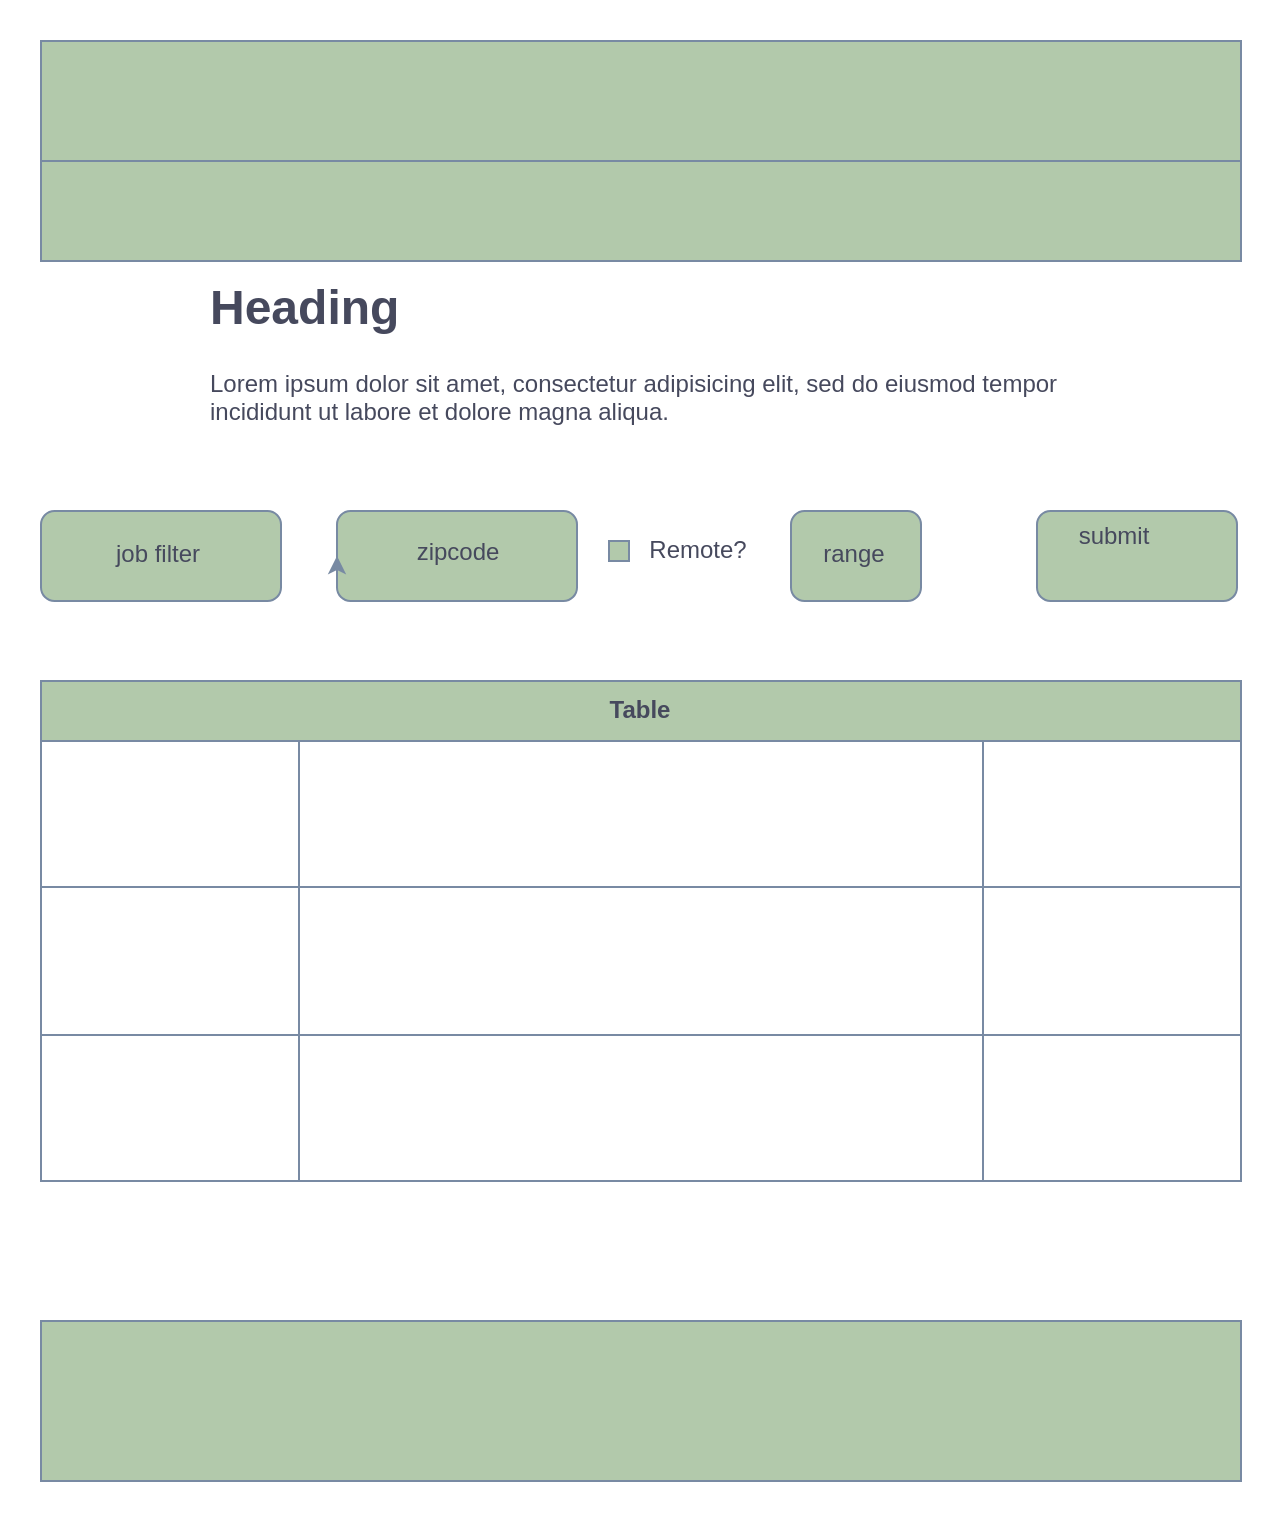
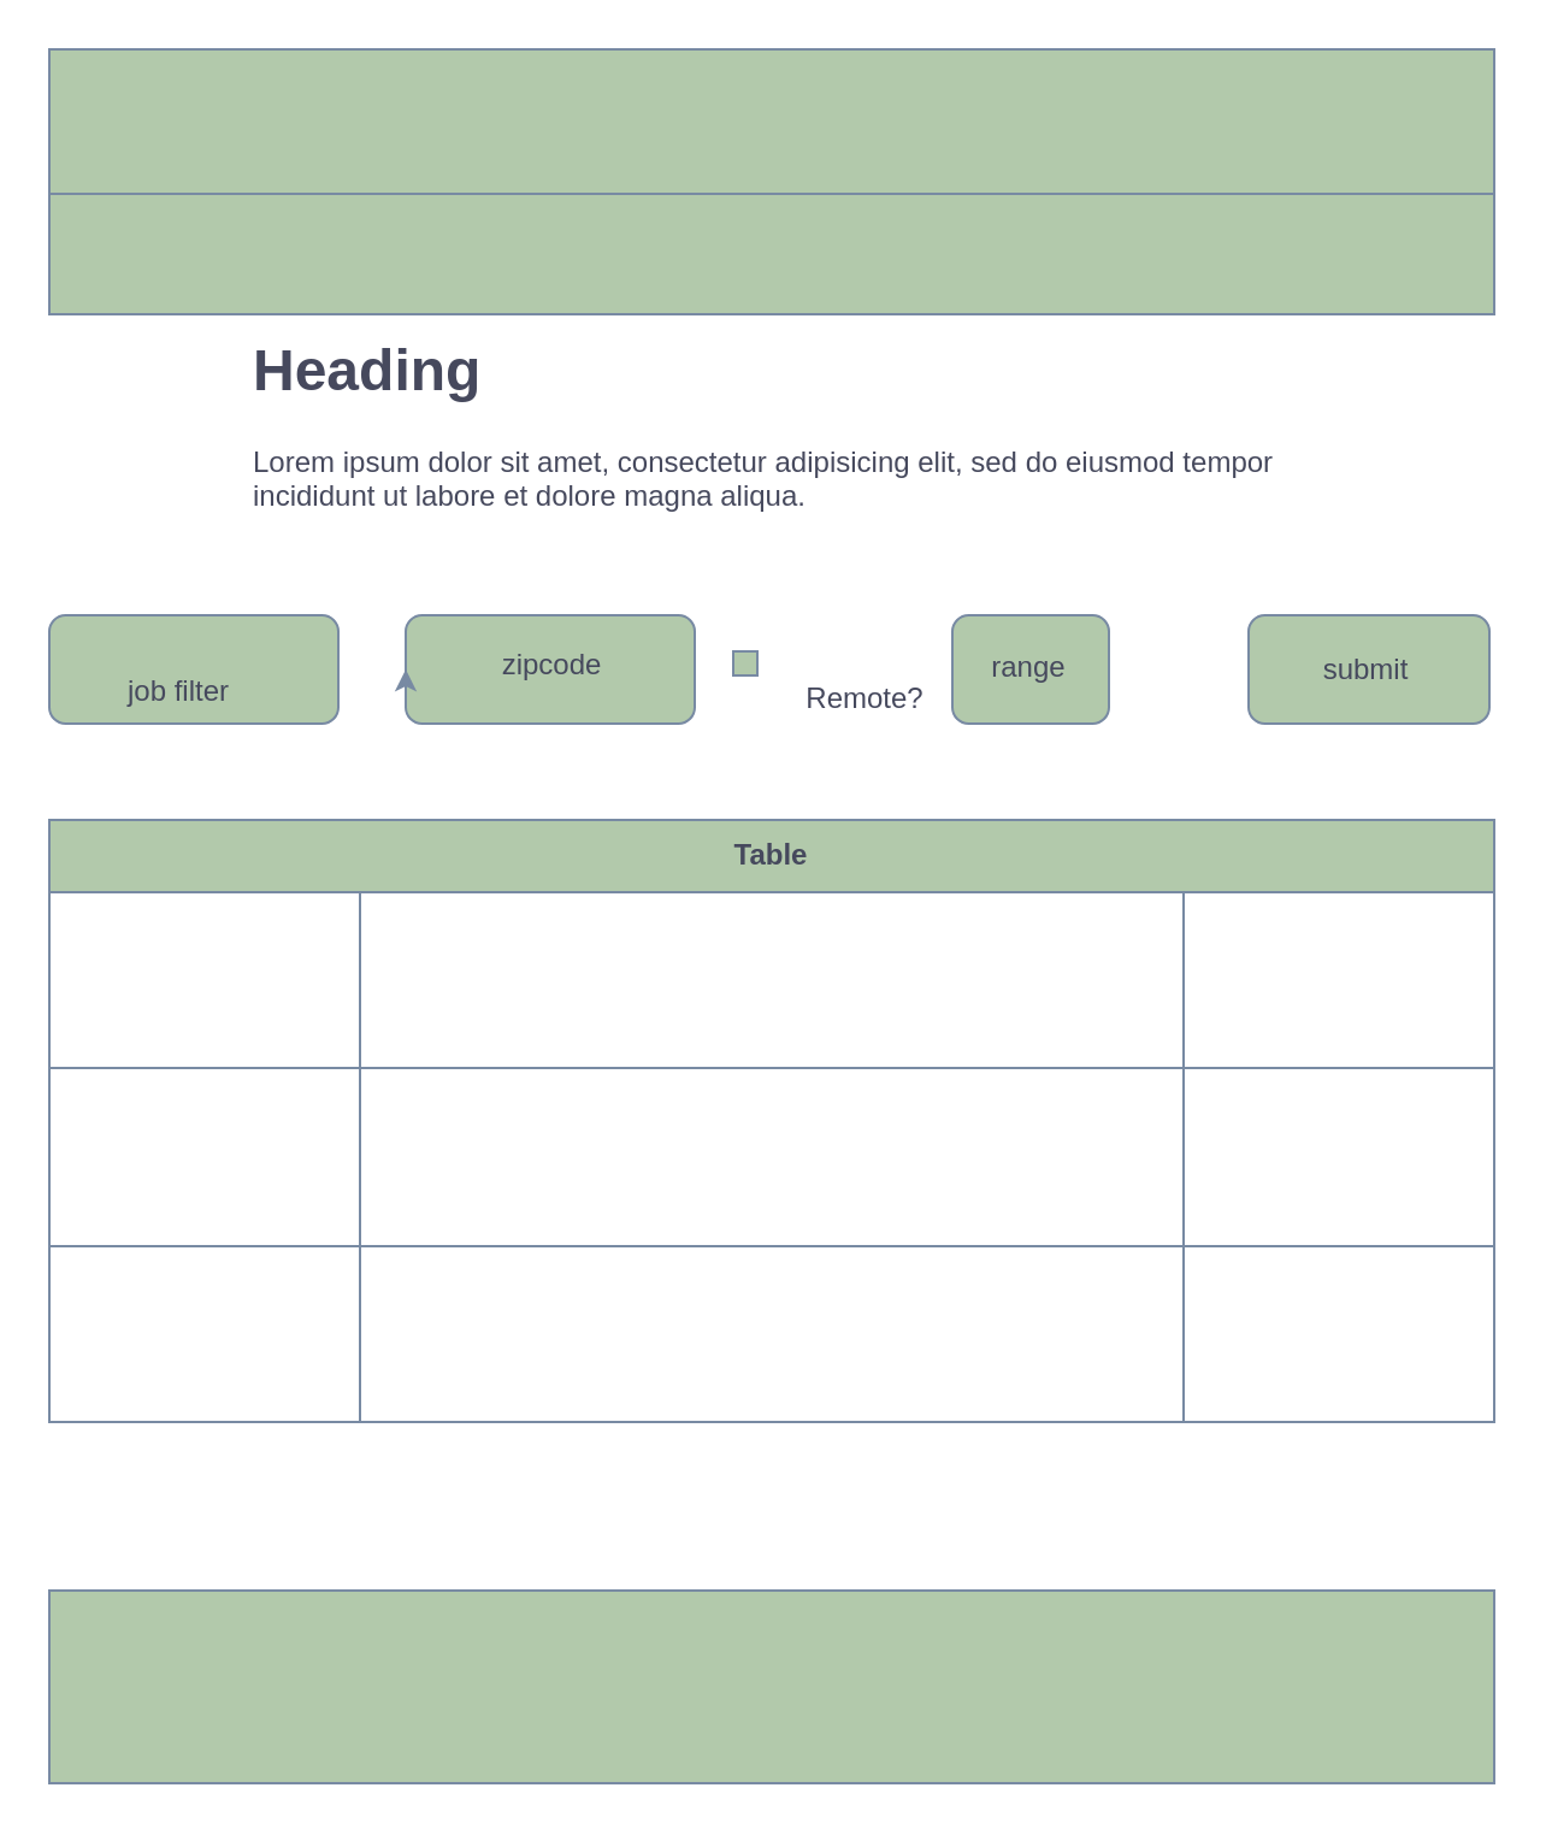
  <mxCell id="0" />
  <mxCell id="1" parent="0" />
  <mxCell id="2" value="" style="rounded=0;whiteSpace=wrap;html=1;fillColor=#B2C9AB;strokeColor=#788AA3;fontColor=#46495D;" parent="1" vertex="1"><mxGeometry x="20" y="20" width="600" height="60" as="geometry" /></mxCell>
  <mxCell id="3" value="" style="rounded=0;whiteSpace=wrap;html=1;fillColor=#B2C9AB;strokeColor=#788AA3;fontColor=#46495D;" parent="1" vertex="1"><mxGeometry x="20" y="80" width="600" height="50" as="geometry" /></mxCell>
  <mxCell id="4" value="" style="rounded=0;whiteSpace=wrap;html=1;fillColor=#B2C9AB;strokeColor=#788AA3;fontColor=#46495D;" parent="1" vertex="1"><mxGeometry x="20" y="660" width="600" height="80" as="geometry" /></mxCell>
  <mxCell id="5" value="&lt;h1&gt;Heading&lt;/h1&gt;&lt;p&gt;Lorem ipsum dolor sit amet, consectetur adipisicing elit, sed do eiusmod tempor incididunt ut labore et dolore magna aliqua.&lt;/p&gt;" style="text;html=1;strokeColor=none;fillColor=none;spacing=5;spacingTop=-20;whiteSpace=wrap;overflow=hidden;rounded=0;fontColor=#46495D;" parent="1" vertex="1"><mxGeometry x="100" y="134" width="480" height="80" as="geometry" /></mxCell>
  <mxCell id="6" value="" style="rounded=1;whiteSpace=wrap;html=1;fillColor=#B2C9AB;strokeColor=#788AA3;fontColor=#46495D;" parent="1" vertex="1"><mxGeometry x="168" y="255" width="120" height="45" as="geometry" /></mxCell>
  <mxCell id="7" value="zipcode&lt;br&gt;" style="text;html=1;strokeColor=none;fillColor=none;align=center;verticalAlign=middle;whiteSpace=wrap;rounded=0;fontColor=#46495D;" parent="1" vertex="1"><mxGeometry x="209" y="266" width="40" height="20" as="geometry" /></mxCell>
  <mxCell id="8" value="" style="rounded=1;whiteSpace=wrap;html=1;fillColor=#B2C9AB;strokeColor=#788AA3;fontColor=#46495D;" parent="1" vertex="1"><mxGeometry x="395" y="255" width="65" height="45" as="geometry" /></mxCell>
  <mxCell id="9" value="range" style="text;html=1;strokeColor=none;fillColor=none;align=center;verticalAlign=middle;whiteSpace=wrap;rounded=0;fontColor=#46495D;" parent="1" vertex="1"><mxGeometry x="407" y="264" width="40" height="25" as="geometry" /></mxCell>
  <mxCell id="10" value="" style="rounded=1;whiteSpace=wrap;html=1;fillColor=#B2C9AB;strokeColor=#788AA3;fontColor=#46495D;" parent="1" vertex="1"><mxGeometry x="518" y="255" width="100" height="45" as="geometry" /></mxCell>
  <mxCell id="11" style="edgeStyle=orthogonalEdgeStyle;rounded=0;orthogonalLoop=1;jettySize=auto;html=1;exitX=0;exitY=0.75;exitDx=0;exitDy=0;entryX=0;entryY=0.5;entryDx=0;entryDy=0;strokeColor=#788AA3;fontColor=#46495D;" parent="1" source="6" target="6" edge="1"><mxGeometry relative="1" as="geometry" /></mxCell>
  <mxCell id="12" style="edgeStyle=orthogonalEdgeStyle;rounded=0;orthogonalLoop=1;jettySize=auto;html=1;exitX=0.5;exitY=1;exitDx=0;exitDy=0;strokeColor=#788AA3;fontColor=#46495D;" parent="1" source="10" target="10" edge="1"><mxGeometry relative="1" as="geometry" /></mxCell>
- <mxCell id="13" value="submit" style="text;html=1;strokeColor=none;fillColor=none;align=center;verticalAlign=middle;whiteSpace=wrap;rounded=0;fontColor=#46495D;" parent="1" vertex="1"><mxGeometry x="537" y="258" width="40" height="20" as="geometry" /></mxCell>
+ <mxCell id="13" value="submit" style="text;html=1;strokeColor=none;fillColor=none;align=center;verticalAlign=middle;whiteSpace=wrap;rounded=0;fontColor=#46495D;" parent="1" vertex="1"><mxGeometry x="547" y="268" width="40" height="20" as="geometry" /></mxCell>
  <mxCell id="14" value="" style="whiteSpace=wrap;html=1;aspect=fixed;fillColor=#B2C9AB;strokeColor=#788AA3;fontColor=#46495D;" parent="1" vertex="1"><mxGeometry x="304" y="270" width="10" height="10" as="geometry" /></mxCell>
- <mxCell id="15" value="Remote?" style="text;html=1;strokeColor=none;fillColor=none;align=center;verticalAlign=middle;whiteSpace=wrap;rounded=0;fontColor=#46495D;" parent="1" vertex="1"><mxGeometry x="329" y="265" width="40" height="20" as="geometry" /></mxCell>
+ <mxCell id="15" value="Remote?" style="text;html=1;strokeColor=none;fillColor=none;align=center;verticalAlign=middle;whiteSpace=wrap;rounded=0;fontColor=#46495D;" parent="1" vertex="1"><mxGeometry x="339" y="280" width="40" height="20" as="geometry" /></mxCell>
  <mxCell id="16" value="" style="rounded=1;whiteSpace=wrap;html=1;fillColor=#B2C9AB;strokeColor=#788AA3;fontColor=#46495D;" parent="1" vertex="1"><mxGeometry x="20" y="255" width="120" height="45" as="geometry" /></mxCell>
- <mxCell id="17" value="job filter" style="text;html=1;strokeColor=none;fillColor=none;align=center;verticalAlign=middle;whiteSpace=wrap;rounded=0;fontColor=#46495D;" parent="1" vertex="1"><mxGeometry x="54" y="267" width="50" height="20" as="geometry" /></mxCell>
+ <mxCell id="17" value="job filter" style="text;html=1;strokeColor=none;fillColor=none;align=center;verticalAlign=middle;whiteSpace=wrap;rounded=0;fontColor=#46495D;" parent="1" vertex="1"><mxGeometry x="49" y="277" width="50" height="20" as="geometry" /></mxCell>
  <mxCell id="18" value="Table" style="shape=table;html=1;whiteSpace=wrap;startSize=30;container=1;collapsible=0;childLayout=tableLayout;fontStyle=1;align=center;fillColor=#B2C9AB;strokeColor=#788AA3;fontColor=#46495D;" parent="1" vertex="1"><mxGeometry x="20" y="340" width="600" height="250" as="geometry" /></mxCell>
  <mxCell id="19" value="" style="shape=partialRectangle;html=1;whiteSpace=wrap;collapsible=0;dropTarget=0;pointerEvents=0;fillColor=none;top=0;left=0;bottom=0;right=0;points=[[0,0.5],[1,0.5]];portConstraint=eastwest;strokeColor=#788AA3;fontColor=#46495D;" parent="18" vertex="1"><mxGeometry y="30" width="600" height="73" as="geometry" /></mxCell>
  <mxCell id="20" value="" style="shape=partialRectangle;html=1;whiteSpace=wrap;connectable=0;fillColor=none;top=0;left=0;bottom=0;right=0;overflow=hidden;strokeColor=#788AA3;fontColor=#46495D;" parent="19" vertex="1"><mxGeometry width="129" height="73" as="geometry" /></mxCell>
  <mxCell id="21" value="" style="shape=partialRectangle;html=1;whiteSpace=wrap;connectable=0;fillColor=none;top=0;left=0;bottom=0;right=0;overflow=hidden;strokeColor=#788AA3;fontColor=#46495D;" parent="19" vertex="1"><mxGeometry x="129" width="342" height="73" as="geometry" /></mxCell>
  <mxCell id="22" value="" style="shape=partialRectangle;html=1;whiteSpace=wrap;connectable=0;fillColor=none;top=0;left=0;bottom=0;right=0;overflow=hidden;strokeColor=#788AA3;fontColor=#46495D;" parent="19" vertex="1"><mxGeometry x="471" width="129" height="73" as="geometry" /></mxCell>
  <mxCell id="23" value="" style="shape=partialRectangle;html=1;whiteSpace=wrap;collapsible=0;dropTarget=0;pointerEvents=0;fillColor=none;top=0;left=0;bottom=0;right=0;points=[[0,0.5],[1,0.5]];portConstraint=eastwest;strokeColor=#788AA3;fontColor=#46495D;" parent="18" vertex="1"><mxGeometry y="103" width="600" height="74" as="geometry" /></mxCell>
  <mxCell id="24" value="" style="shape=partialRectangle;html=1;whiteSpace=wrap;connectable=0;fillColor=none;top=0;left=0;bottom=0;right=0;overflow=hidden;strokeColor=#788AA3;fontColor=#46495D;" parent="23" vertex="1"><mxGeometry width="129" height="74" as="geometry" /></mxCell>
  <mxCell id="25" value="" style="shape=partialRectangle;html=1;whiteSpace=wrap;connectable=0;fillColor=none;top=0;left=0;bottom=0;right=0;overflow=hidden;strokeColor=#788AA3;fontColor=#46495D;" parent="23" vertex="1"><mxGeometry x="129" width="342" height="74" as="geometry" /></mxCell>
  <mxCell id="26" value="" style="shape=partialRectangle;html=1;whiteSpace=wrap;connectable=0;fillColor=none;top=0;left=0;bottom=0;right=0;overflow=hidden;strokeColor=#788AA3;fontColor=#46495D;" parent="23" vertex="1"><mxGeometry x="471" width="129" height="74" as="geometry" /></mxCell>
  <mxCell id="27" value="" style="shape=partialRectangle;html=1;whiteSpace=wrap;collapsible=0;dropTarget=0;pointerEvents=0;fillColor=none;top=0;left=0;bottom=0;right=0;points=[[0,0.5],[1,0.5]];portConstraint=eastwest;strokeColor=#788AA3;fontColor=#46495D;" parent="18" vertex="1"><mxGeometry y="177" width="600" height="73" as="geometry" /></mxCell>
  <mxCell id="28" value="" style="shape=partialRectangle;html=1;whiteSpace=wrap;connectable=0;fillColor=none;top=0;left=0;bottom=0;right=0;overflow=hidden;strokeColor=#788AA3;fontColor=#46495D;" parent="27" vertex="1"><mxGeometry width="129" height="73" as="geometry" /></mxCell>
  <mxCell id="29" value="" style="shape=partialRectangle;html=1;whiteSpace=wrap;connectable=0;fillColor=none;top=0;left=0;bottom=0;right=0;overflow=hidden;strokeColor=#788AA3;fontColor=#46495D;" parent="27" vertex="1"><mxGeometry x="129" width="342" height="73" as="geometry" /></mxCell>
  <mxCell id="30" value="" style="shape=partialRectangle;html=1;whiteSpace=wrap;connectable=0;fillColor=none;top=0;left=0;bottom=0;right=0;overflow=hidden;strokeColor=#788AA3;fontColor=#46495D;" parent="27" vertex="1"><mxGeometry x="471" width="129" height="73" as="geometry" /></mxCell>
